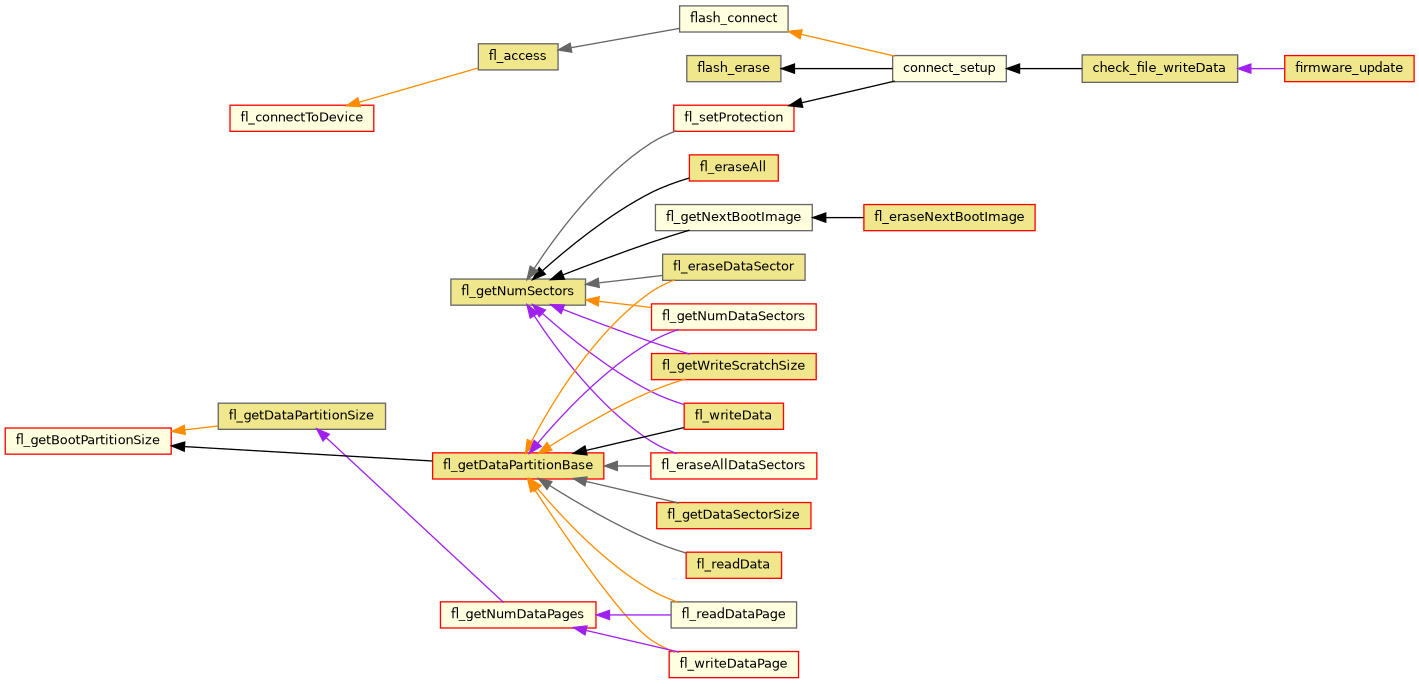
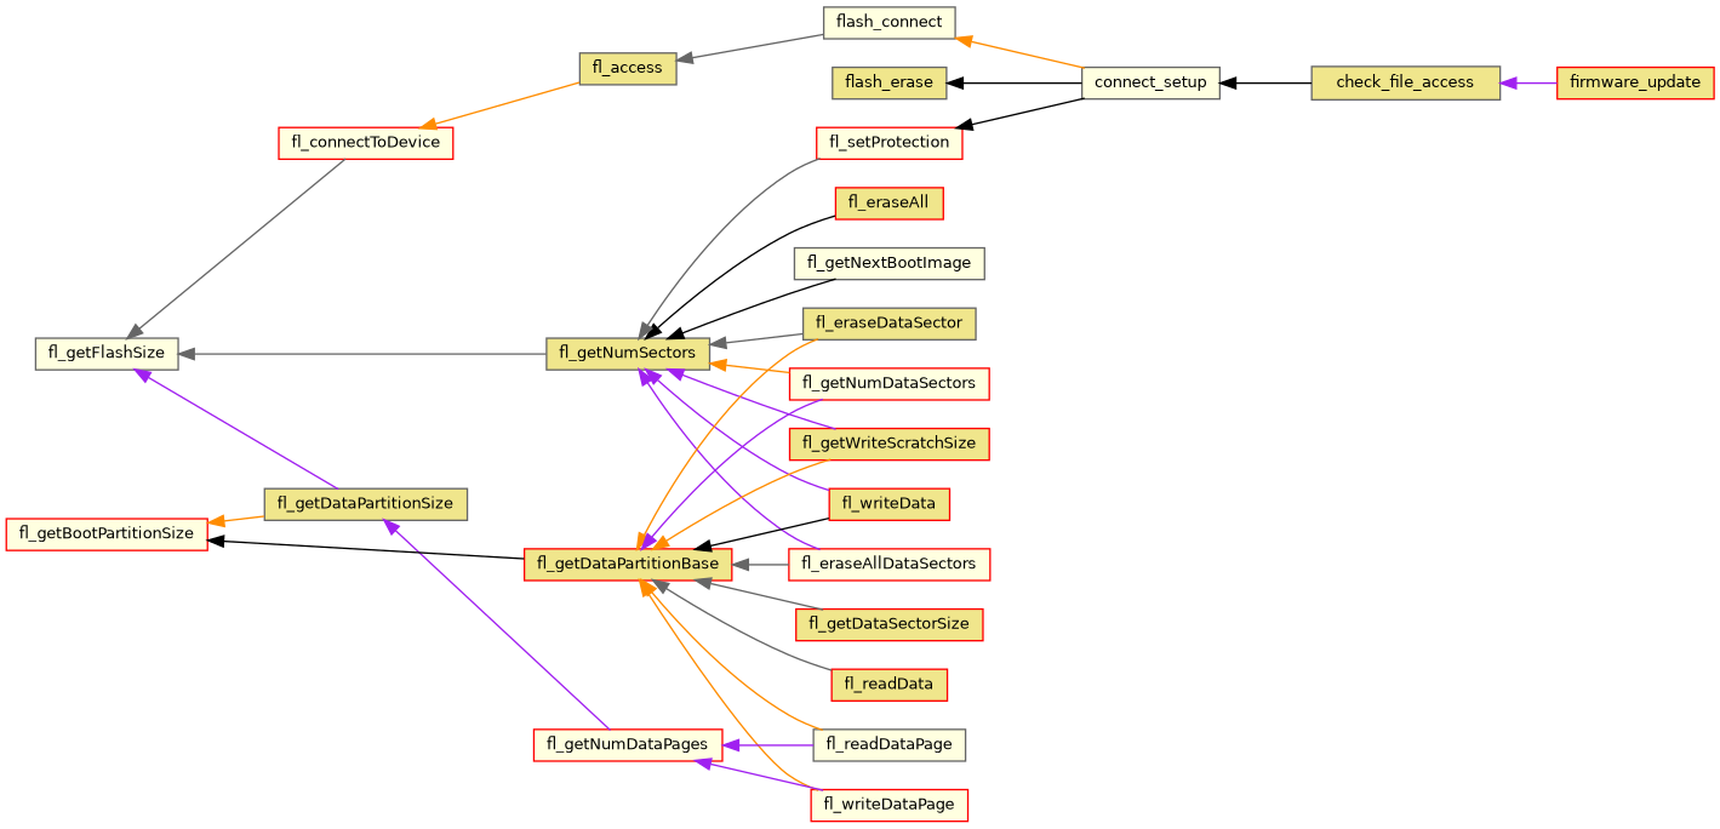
  digraph {
    rankdir=LR
    node [color=red fillcolor=khaki fontname=Helvetica fontsize=10 shape=record style=filled]
    edge [color=purple dir=back fontname=Helvetica fontsize=10 labelfontname=Helvetica labelfontsize=10 style=solid]
+   n1 [color=gray40 fillcolor=lightyellow fontcolor=black height=0.2 label=fl_getFlashSize width=0.4]
    n2 [fillcolor=lightyellow height=0.2 label=fl_connectToDevice width=0.4]
    n3 [color=gray40 height=0.2 label=fl_getDataPartitionSize width=0.4]
    n4 [color=gray40 height=0.2 label=fl_getNumSectors width=0.4]
    n5 [color=gray40 height=0.2 label=fl_access width=0.4]
    n6 [fillcolor=lightyellow height=0.2 label=fl_getBootPartitionSize width=0.4]
    n7 [height=0.2 label=fl_getDataPartitionBase width=0.4]
    n8 [fillcolor=lightyellow height=0.2 label=fl_getNumDataPages width=0.4]
    n9 [fillcolor=lightyellow height=0.2 label=fl_eraseAllDataSectors width=0.4]
    n10 [color=gray40 height=0.2 label=fl_eraseDataSector width=0.4]
    n11 [fillcolor=lightyellow height=0.2 label=fl_getNumDataSectors width=0.4]
    n12 [height=0.2 label=fl_getWriteScratchSize width=0.4]
    n13 [height=0.2 label=fl_writeData width=0.4]
    n14 [height=0.2 label=fl_eraseAll width=0.4]
    n15 [fillcolor=lightyellow height=0.2 label=fl_setProtection width=0.4]
    n16 [color=gray40 fillcolor=lightyellow height=0.2 label=fl_getNextBootImage width=0.4]
    n17 [color=gray40 fillcolor=lightyellow height=0.2 label=flash_connect width=0.4]
    n18 [color=gray40 fillcolor=lightyellow height=0.2 label=connect_setup width=0.4]
-   n19 [color=gray40 height=0.2 label=check_file_writeData width=0.4]
+   n19 [color=gray40 height=0.2 label=check_file_access width=0.4]
    n20 [height=0.2 label=firmware_update width=0.4]
    n21 [height=0.2 label=fl_getDataSectorSize width=0.4]
    n22 [height=0.2 label=fl_readData width=0.4]
    n23 [color=gray40 fillcolor=lightyellow height=0.2 label=fl_readDataPage width=0.4]
    n24 [fillcolor=lightyellow height=0.2 label=fl_writeDataPage width=0.4]
-   n25 [height=0.2 label=fl_eraseNextBootImage width=0.4]
    n26 [color=gray40 height=0.2 label=flash_erase width=0.4]
+   n1 -> n2 [color=gray40]
+   n1 -> n3
+   n1 -> n4 [color=gray40]
    n2 -> n5 [color=darkorange]
    n3 -> n8
    n4 -> n9
    n4 -> n10 [color=gray40]
    n4 -> n11 [color=darkorange]
    n4 -> n12
    n4 -> n13
    n4 -> n14 [color=black]
    n4 -> n15 [color=gray40]
    n4 -> n16 [color=black]
    n5 -> n17 [color=gray40]
    n6 -> n3 [color=darkorange]
    n6 -> n7 [color=black]
    n7 -> n9 [color=gray40]
    n7 -> n10 [color=darkorange]
    n7 -> n11
    n7 -> n12 [color=darkorange]
    n7 -> n13 [color=black]
    n7 -> n21 [color=gray40]
    n7 -> n22 [color=gray40]
    n7 -> n23 [color=darkorange]
    n7 -> n24 [color=darkorange]
    n8 -> n23
    n8 -> n24
    n15 -> n18 [color=black]
-   n16 -> n25 [color=black]
    n17 -> n18 [color=darkorange]
    n18 -> n19 [color=black]
    n19 -> n20
    n26 -> n18 [color=black]
  }
